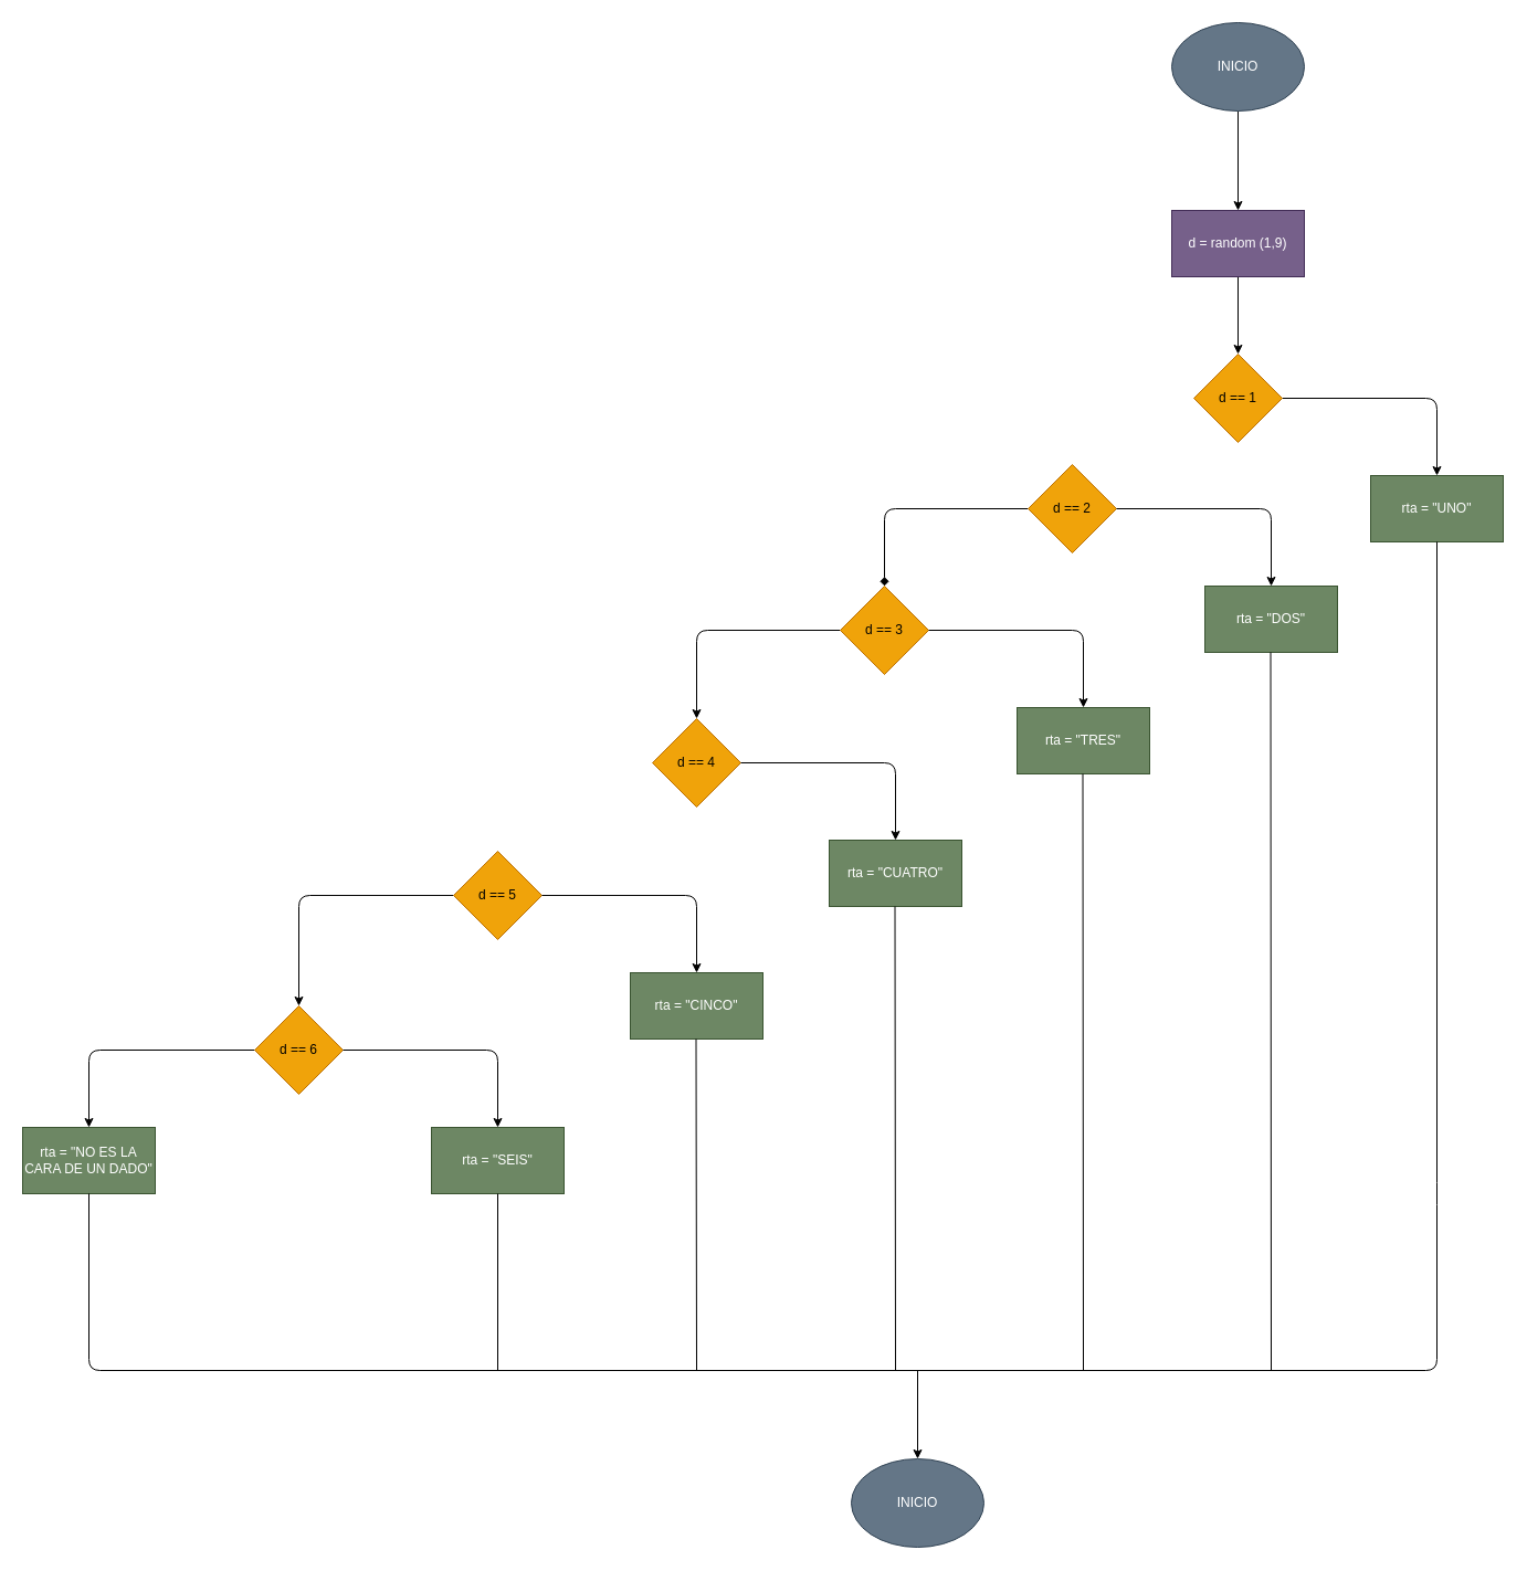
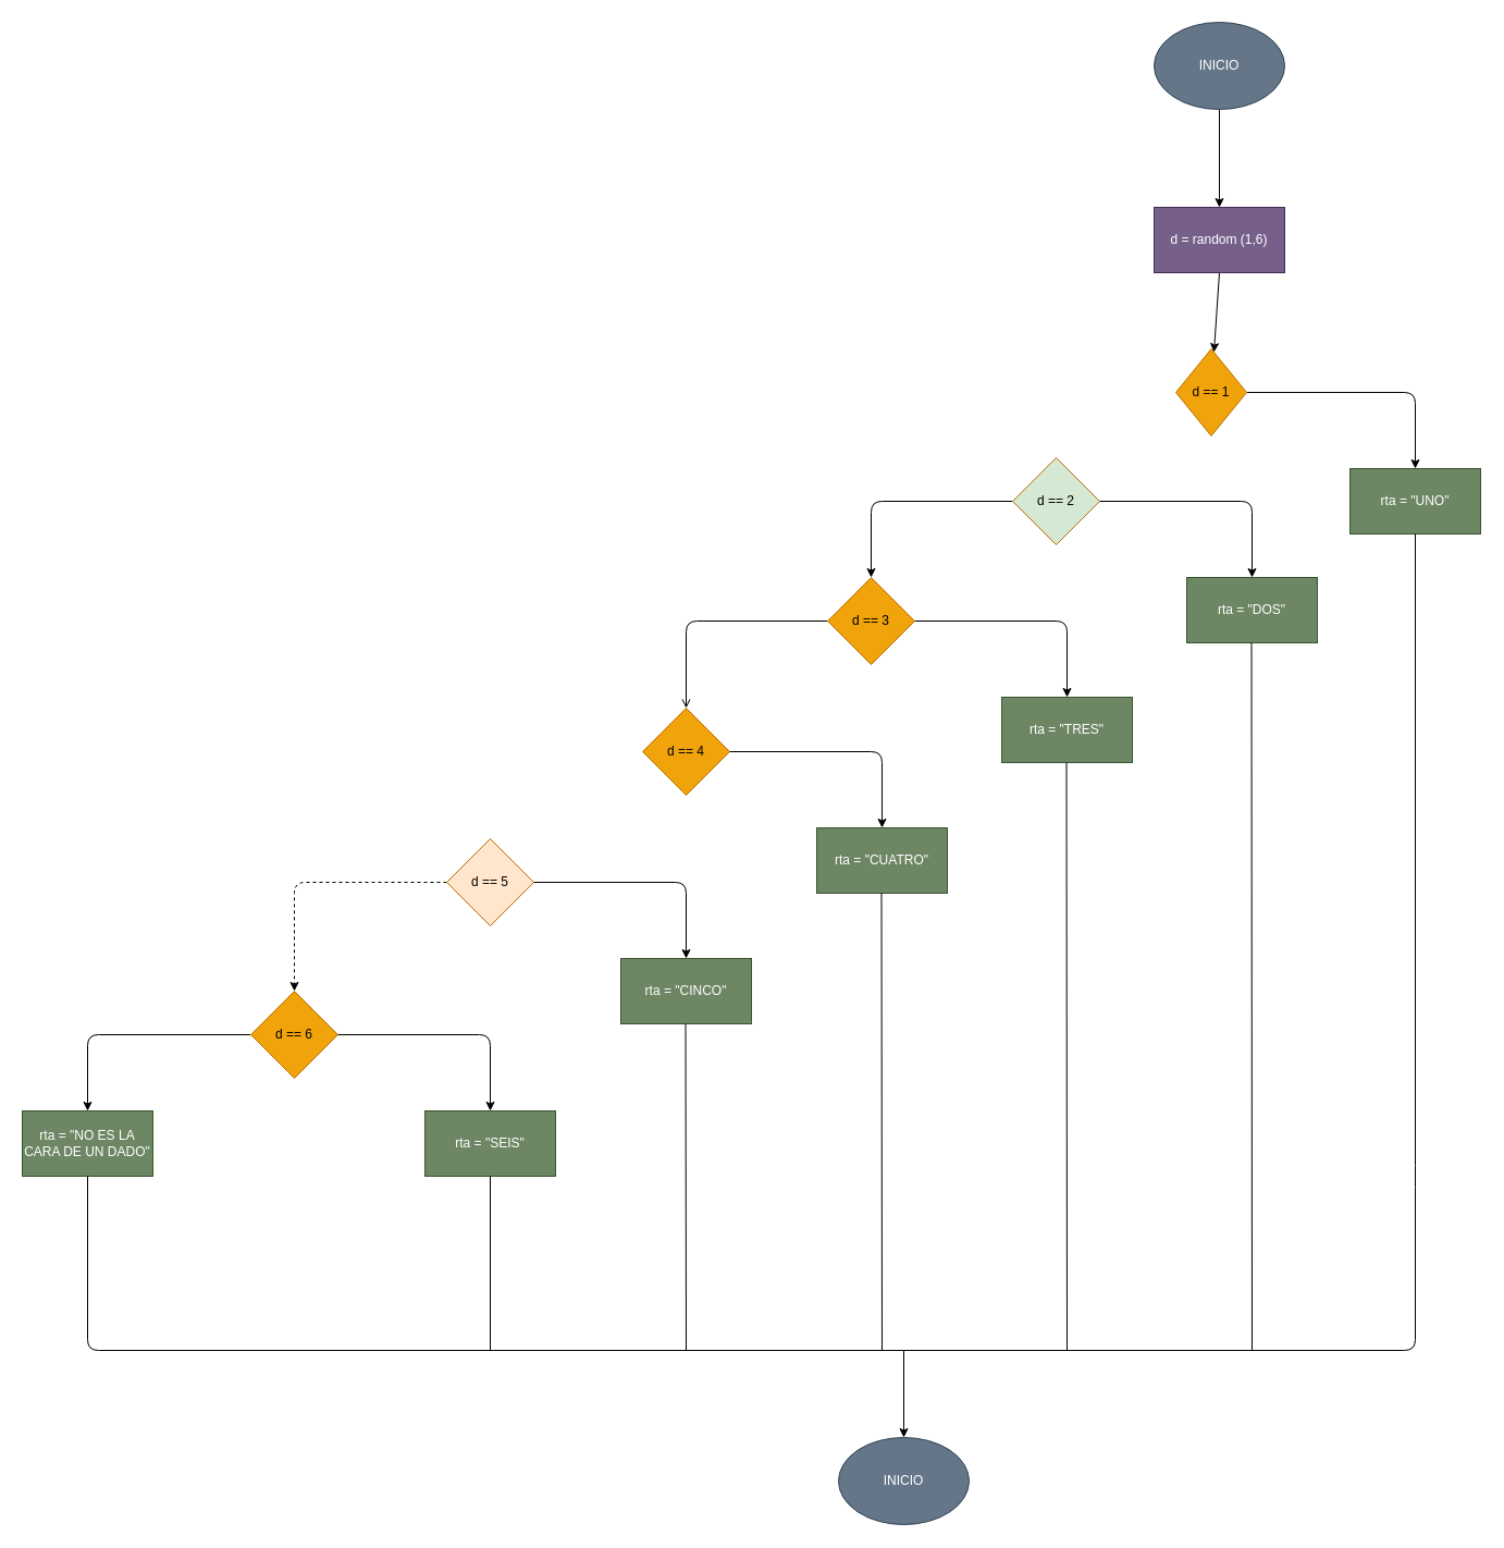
  <mxCell id="0" />
  <mxCell id="1" parent="0" />
  <mxCell id="2" value="" style="edgeStyle=none;html=1;" parent="1" source="3" edge="1"><mxGeometry relative="1" as="geometry"><mxPoint x="1120" y="190" as="targetPoint" /></mxGeometry></mxCell>
  <mxCell id="3" value="INICIO" style="ellipse;whiteSpace=wrap;html=1;fillColor=#647687;strokeColor=#314354;fontColor=#ffffff;" parent="1" vertex="1"><mxGeometry x="1060" y="20" width="120" height="80" as="geometry" /></mxCell>
  <mxCell id="4" value="" style="edgeStyle=none;html=1;" parent="1" target="6" edge="1"><mxGeometry relative="1" as="geometry"><mxPoint x="1120" y="250" as="sourcePoint" /></mxGeometry></mxCell>
  <mxCell id="5" value="" style="edgeStyle=none;html=1;" parent="1" source="6" target="8" edge="1"><mxGeometry relative="1" as="geometry"><Array as="points"><mxPoint x="1300" y="360" /></Array></mxGeometry></mxCell>
- <mxCell id="6" value="d == 1" style="rhombus;whiteSpace=wrap;html=1;fillColor=#f0a30a;fontColor=#000000;strokeColor=#BD7000;" parent="1" vertex="1"><mxGeometry x="1080" y="320" width="80" height="80" as="geometry" /></mxCell>
- <mxCell id="7" value="d = random (1,9)" style="rounded=0;whiteSpace=wrap;html=1;fillColor=#76608a;fontColor=#ffffff;strokeColor=#432D57;" parent="1" vertex="1"><mxGeometry x="1060" y="190" width="120" height="60" as="geometry" /></mxCell>
+ <mxCell id="6" value="d == 1" style="rhombus;whiteSpace=wrap;html=1;fillColor=#f0a30a;fontColor=#000000;strokeColor=#BD7000;" parent="1" vertex="1"><mxGeometry x="1080" y="320" width="65" height="80" as="geometry" /></mxCell>
+ <mxCell id="7" value="d = random (1,6)" style="rounded=0;whiteSpace=wrap;html=1;fillColor=#76608a;fontColor=#ffffff;strokeColor=#432D57;" parent="1" vertex="1"><mxGeometry x="1060" y="190" width="120" height="60" as="geometry" /></mxCell>
  <mxCell id="8" value="rta = &quot;UNO&quot;" style="whiteSpace=wrap;html=1;fillColor=#6d8764;strokeColor=#3A5431;fontColor=#ffffff;" parent="1" vertex="1"><mxGeometry x="1240" y="430" width="120" height="60" as="geometry" /></mxCell>
- <mxCell id="9" value="" style="edgeStyle=none;html=1;endArrow=diamond;" parent="1" source="10" target="12" edge="1"><mxGeometry relative="1" as="geometry"><Array as="points"><mxPoint x="800" y="460" /></Array></mxGeometry></mxCell>
- <mxCell id="10" value="d == 2" style="rhombus;whiteSpace=wrap;html=1;fillColor=#f0a30a;fontColor=#000000;strokeColor=#BD7000;" parent="1" vertex="1"><mxGeometry x="930" y="420" width="80" height="80" as="geometry" /></mxCell>
- <mxCell id="11" value="" style="edgeStyle=none;html=1;" parent="1" source="12" target="13" edge="1"><mxGeometry relative="1" as="geometry"><Array as="points"><mxPoint x="630" y="570" /></Array></mxGeometry></mxCell>
+ <mxCell id="9" value="" style="edgeStyle=none;html=1;" parent="1" source="10" target="12" edge="1"><mxGeometry relative="1" as="geometry"><Array as="points"><mxPoint x="800" y="460" /></Array></mxGeometry></mxCell>
+ <mxCell id="10" value="d == 2" style="rhombus;whiteSpace=wrap;html=1;fillColor=#d5e8d4;fontColor=#000000;strokeColor=#BD7000;" parent="1" vertex="1"><mxGeometry x="930" y="420" width="80" height="80" as="geometry" /></mxCell>
+ <mxCell id="11" value="" style="edgeStyle=none;html=1;endArrow=open;" parent="1" source="12" target="13" edge="1"><mxGeometry relative="1" as="geometry"><Array as="points"><mxPoint x="630" y="570" /></Array></mxGeometry></mxCell>
  <mxCell id="12" value="d == 3" style="rhombus;whiteSpace=wrap;html=1;fillColor=#f0a30a;fontColor=#000000;strokeColor=#BD7000;" parent="1" vertex="1"><mxGeometry x="760" y="530" width="80" height="80" as="geometry" /></mxCell>
  <mxCell id="13" value="d == 4" style="rhombus;whiteSpace=wrap;html=1;fillColor=#f0a30a;fontColor=#000000;strokeColor=#BD7000;" parent="1" vertex="1"><mxGeometry x="590" y="650" width="80" height="80" as="geometry" /></mxCell>
- <mxCell id="14" value="" style="edgeStyle=none;html=1;" parent="1" source="15" target="17" edge="1"><mxGeometry relative="1" as="geometry"><Array as="points"><mxPoint x="270" y="810" /></Array></mxGeometry></mxCell>
- <mxCell id="15" value="d == 5" style="rhombus;whiteSpace=wrap;html=1;fillColor=#f0a30a;fontColor=#000000;strokeColor=#BD7000;" parent="1" vertex="1"><mxGeometry x="410" y="770" width="80" height="80" as="geometry" /></mxCell>
+ <mxCell id="14" value="" style="edgeStyle=none;html=1;dashed=1;" parent="1" source="15" target="17" edge="1"><mxGeometry relative="1" as="geometry"><Array as="points"><mxPoint x="270" y="810" /></Array></mxGeometry></mxCell>
+ <mxCell id="15" value="d == 5" style="rhombus;whiteSpace=wrap;html=1;fillColor=#ffe6cc;fontColor=#000000;strokeColor=#BD7000;" parent="1" vertex="1"><mxGeometry x="410" y="770" width="80" height="80" as="geometry" /></mxCell>
  <mxCell id="16" style="edgeStyle=none;html=1;entryX=0.5;entryY=0;entryDx=0;entryDy=0;" edge="1" parent="1" source="17" target="28"><mxGeometry relative="1" as="geometry"><Array as="points"><mxPoint x="80" y="950" /></Array></mxGeometry></mxCell>
  <mxCell id="17" value="d == 6" style="rhombus;whiteSpace=wrap;html=1;fillColor=#f0a30a;fontColor=#000000;strokeColor=#BD7000;" parent="1" vertex="1"><mxGeometry x="230" y="910" width="80" height="80" as="geometry" /></mxCell>
  <mxCell id="18" value="" style="edgeStyle=none;html=1;" parent="1" target="19" edge="1"><mxGeometry relative="1" as="geometry"><mxPoint x="1010" y="460" as="sourcePoint" /><Array as="points"><mxPoint x="1150" y="460" /></Array></mxGeometry></mxCell>
  <mxCell id="19" value="rta = &quot;DOS&quot;" style="whiteSpace=wrap;html=1;fillColor=#6d8764;strokeColor=#3A5431;fontColor=#ffffff;" parent="1" vertex="1"><mxGeometry x="1090" y="530" width="120" height="60" as="geometry" /></mxCell>
  <mxCell id="20" value="" style="edgeStyle=none;html=1;" parent="1" target="21" edge="1"><mxGeometry relative="1" as="geometry"><mxPoint x="840" y="570" as="sourcePoint" /><Array as="points"><mxPoint x="980" y="570" /></Array></mxGeometry></mxCell>
  <mxCell id="21" value="rta = &quot;TRES&quot;" style="whiteSpace=wrap;html=1;fillColor=#6d8764;strokeColor=#3A5431;fontColor=#ffffff;" parent="1" vertex="1"><mxGeometry x="920" y="640" width="120" height="60" as="geometry" /></mxCell>
  <mxCell id="22" value="" style="edgeStyle=none;html=1;" parent="1" target="23" edge="1"><mxGeometry relative="1" as="geometry"><mxPoint x="670" y="690" as="sourcePoint" /><Array as="points"><mxPoint x="810" y="690" /></Array></mxGeometry></mxCell>
  <mxCell id="23" value="rta = &quot;CUATRO&quot;" style="whiteSpace=wrap;html=1;fillColor=#6d8764;strokeColor=#3A5431;fontColor=#ffffff;" parent="1" vertex="1"><mxGeometry x="750" y="760" width="120" height="60" as="geometry" /></mxCell>
  <mxCell id="24" value="" style="edgeStyle=none;html=1;" parent="1" target="25" edge="1"><mxGeometry relative="1" as="geometry"><mxPoint x="490" y="810" as="sourcePoint" /><Array as="points"><mxPoint x="630" y="810" /></Array></mxGeometry></mxCell>
  <mxCell id="25" value="rta = &quot;CINCO&quot;" style="whiteSpace=wrap;html=1;fillColor=#6d8764;strokeColor=#3A5431;fontColor=#ffffff;" parent="1" vertex="1"><mxGeometry x="570" y="880" width="120" height="60" as="geometry" /></mxCell>
  <mxCell id="26" value="" style="edgeStyle=none;html=1;" parent="1" target="27" edge="1"><mxGeometry relative="1" as="geometry"><mxPoint x="310" y="950" as="sourcePoint" /><Array as="points"><mxPoint x="450" y="950" /></Array></mxGeometry></mxCell>
  <mxCell id="27" value="rta = &quot;SEIS&quot;" style="whiteSpace=wrap;html=1;fillColor=#6d8764;strokeColor=#3A5431;fontColor=#ffffff;" parent="1" vertex="1"><mxGeometry x="390" y="1020" width="120" height="60" as="geometry" /></mxCell>
  <mxCell id="28" value="rta = &quot;NO ES LA CARA DE UN DADO&quot;" style="whiteSpace=wrap;html=1;fillColor=#6d8764;strokeColor=#3A5431;fontColor=#ffffff;" vertex="1" parent="1"><mxGeometry x="20" y="1020" width="120" height="60" as="geometry" /></mxCell>
  <mxCell id="29" value="" style="endArrow=none;html=1;entryX=0.5;entryY=1;entryDx=0;entryDy=0;exitX=0.5;exitY=1;exitDx=0;exitDy=0;" edge="1" parent="1" source="8" target="28"><mxGeometry width="50" height="50" relative="1" as="geometry"><mxPoint x="240" y="1100" as="sourcePoint" /><mxPoint x="290" y="1050" as="targetPoint" /><Array as="points"><mxPoint x="1300" y="1080" /><mxPoint x="1300" y="1240" /><mxPoint x="80" y="1240" /></Array></mxGeometry></mxCell>
  <mxCell id="30" value="" style="endArrow=none;html=1;entryX=0.5;entryY=1;entryDx=0;entryDy=0;" edge="1" parent="1" target="27"><mxGeometry width="50" height="50" relative="1" as="geometry"><mxPoint x="450" y="1240" as="sourcePoint" /><mxPoint x="310" y="1050" as="targetPoint" /></mxGeometry></mxCell>
  <mxCell id="31" value="" style="endArrow=none;html=1;entryX=0.5;entryY=1;entryDx=0;entryDy=0;" edge="1" parent="1"><mxGeometry width="50" height="50" relative="1" as="geometry"><mxPoint x="630" y="1240" as="sourcePoint" /><mxPoint x="629.5" y="940" as="targetPoint" /></mxGeometry></mxCell>
  <mxCell id="32" value="" style="endArrow=none;html=1;entryX=0.5;entryY=1;entryDx=0;entryDy=0;" edge="1" parent="1"><mxGeometry width="50" height="50" relative="1" as="geometry"><mxPoint x="810" y="1240" as="sourcePoint" /><mxPoint x="809.5" y="820" as="targetPoint" /></mxGeometry></mxCell>
  <mxCell id="33" value="" style="endArrow=none;html=1;entryX=0.5;entryY=1;entryDx=0;entryDy=0;" edge="1" parent="1"><mxGeometry width="50" height="50" relative="1" as="geometry"><mxPoint x="980" y="1240" as="sourcePoint" /><mxPoint x="979.5" y="700" as="targetPoint" /></mxGeometry></mxCell>
  <mxCell id="34" value="" style="endArrow=none;html=1;entryX=0.5;entryY=1;entryDx=0;entryDy=0;" edge="1" parent="1"><mxGeometry width="50" height="50" relative="1" as="geometry"><mxPoint x="1150" y="1240" as="sourcePoint" /><mxPoint x="1149.5" y="590" as="targetPoint" /></mxGeometry></mxCell>
  <mxCell id="35" value="INICIO" style="ellipse;whiteSpace=wrap;html=1;fillColor=#647687;strokeColor=#314354;fontColor=#ffffff;" vertex="1" parent="1"><mxGeometry x="770" y="1320" width="120" height="80" as="geometry" /></mxCell>
  <mxCell id="36" value="" style="endArrow=classic;html=1;entryX=0.5;entryY=0;entryDx=0;entryDy=0;" edge="1" parent="1" target="35"><mxGeometry width="50" height="50" relative="1" as="geometry"><mxPoint x="830" y="1240" as="sourcePoint" /><mxPoint x="810" y="1250" as="targetPoint" /></mxGeometry></mxCell>
